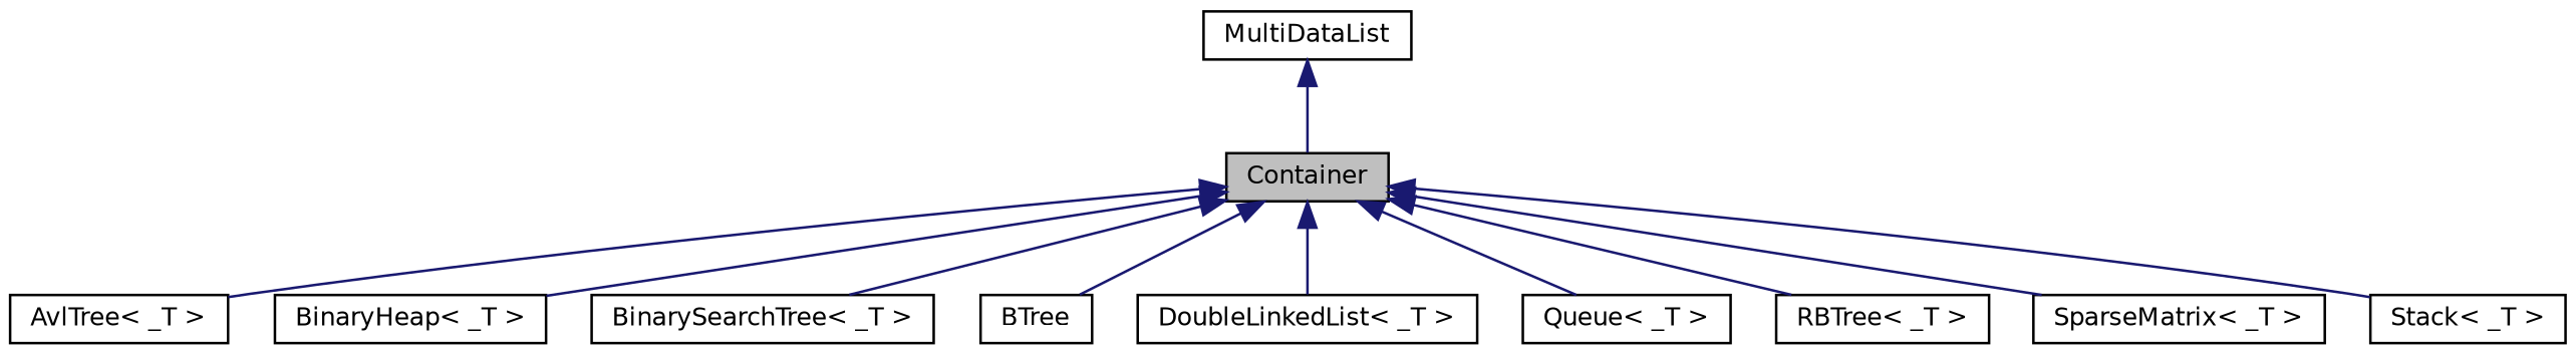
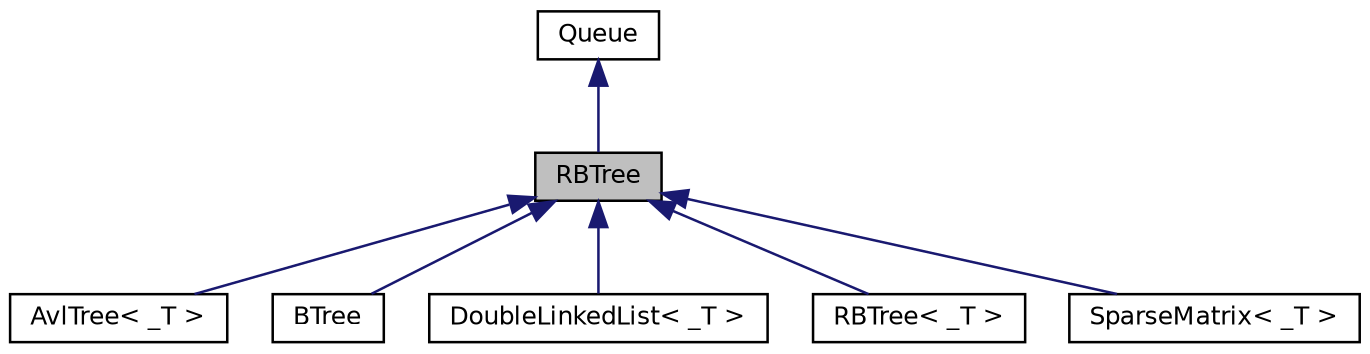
  digraph {
    rankdir=TB
    node [color=black fillcolor=white fontname=Helvetica fontsize=10 shape=record style=filled]
    edge [color=midnightblue dir=back fontname=Helvetica fontsize=10 labelfontname=Helvetica labelfontsize=10 style=solid]
-   n1 [fillcolor=grey75 fontcolor=black height=0.2 label=Container width=0.4]
+   n1 [fillcolor=grey75 fontcolor=black height=0.2 label=RBTree width=0.4]
    n2 [height=0.2 label="AvlTree\< _T \>" width=0.4]
-   n3 [height=0.2 label="BinaryHeap\< _T \>" width=0.4]
-   n4 [height=0.2 label="BinarySearchTree\< _T \>" width=0.4]
    n5 [height=0.2 label=BTree width=0.4]
    n6 [height=0.2 label="DoubleLinkedList\< _T \>" width=0.4]
-   n7 [height=0.2 label="Queue\< _T \>" width=0.4]
    n8 [height=0.2 label="RBTree\< _T \>" width=0.4]
    n9 [height=0.2 label="SparseMatrix\< _T \>" width=0.4]
-   n10 [height=0.2 label="Stack\< _T \>" width=0.4]
-   n11 [height=0.2 label=MultiDataList width=0.4]
+   n11 [height=0.2 label=Queue width=0.4]
    n1 -> n2
-   n1 -> n3
-   n1 -> n4
    n1 -> n5
    n1 -> n6
-   n1 -> n7
    n1 -> n8
    n1 -> n9
-   n1 -> n10
    n11 -> n1
  }
